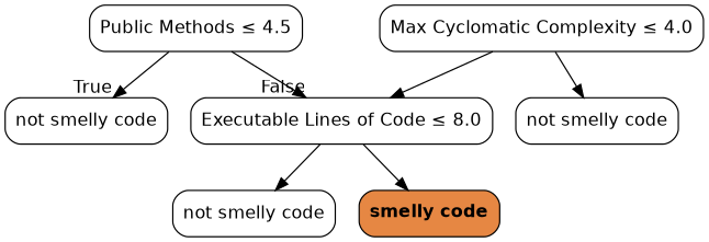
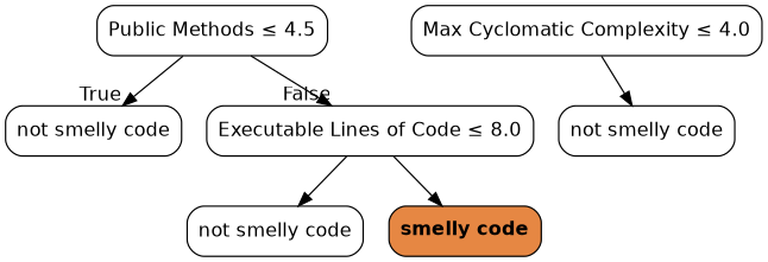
  digraph {
    node [color=black fillcolor="#FFFFFF" fontname=helvetica shape=box style="filled, rounded"]
    edge [fontname=helvetica]
    n1 [label=<Public Methods &le; 4.5>]
    n2 [label=<not smelly code>]
    n3 [label=<Executable Lines of Code &le; 8.0>]
    n4 [label=<Max Cyclomatic Complexity &le; 4.0>]
    n5 [label=<not smelly code>]
    n6 [label=<not smelly code>]
    n7 [fillcolor="#e68743" label=<<b>smelly code</b>>]
    n1 -> n2 [headlabel=True labelangle=45 labeldistance=2.5]
    n1 -> n3 [headlabel=False labelangle=-45 labeldistance=2.5]
    n3 -> n6
    n3 -> n7
-   n4 -> n3
    n4 -> n5
  }
